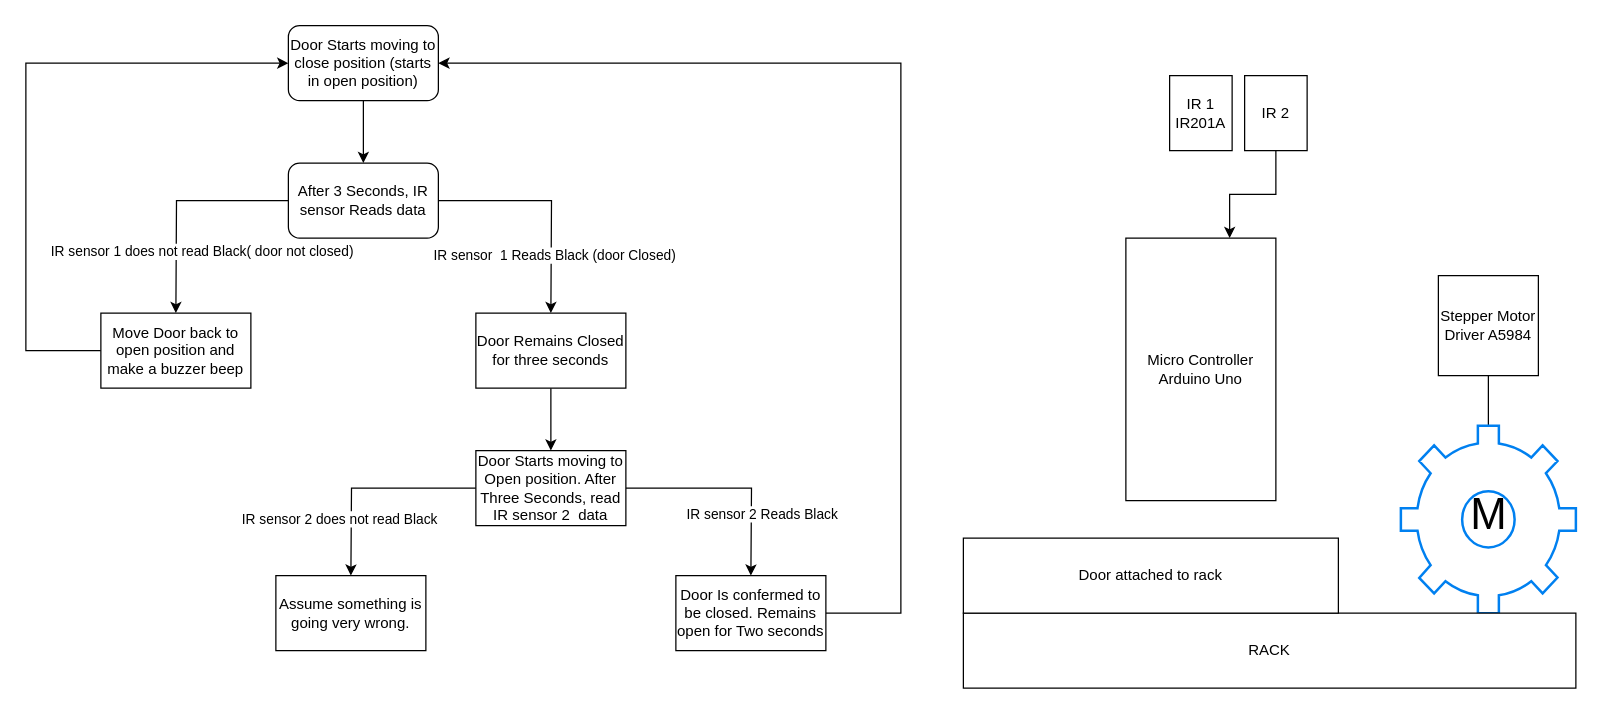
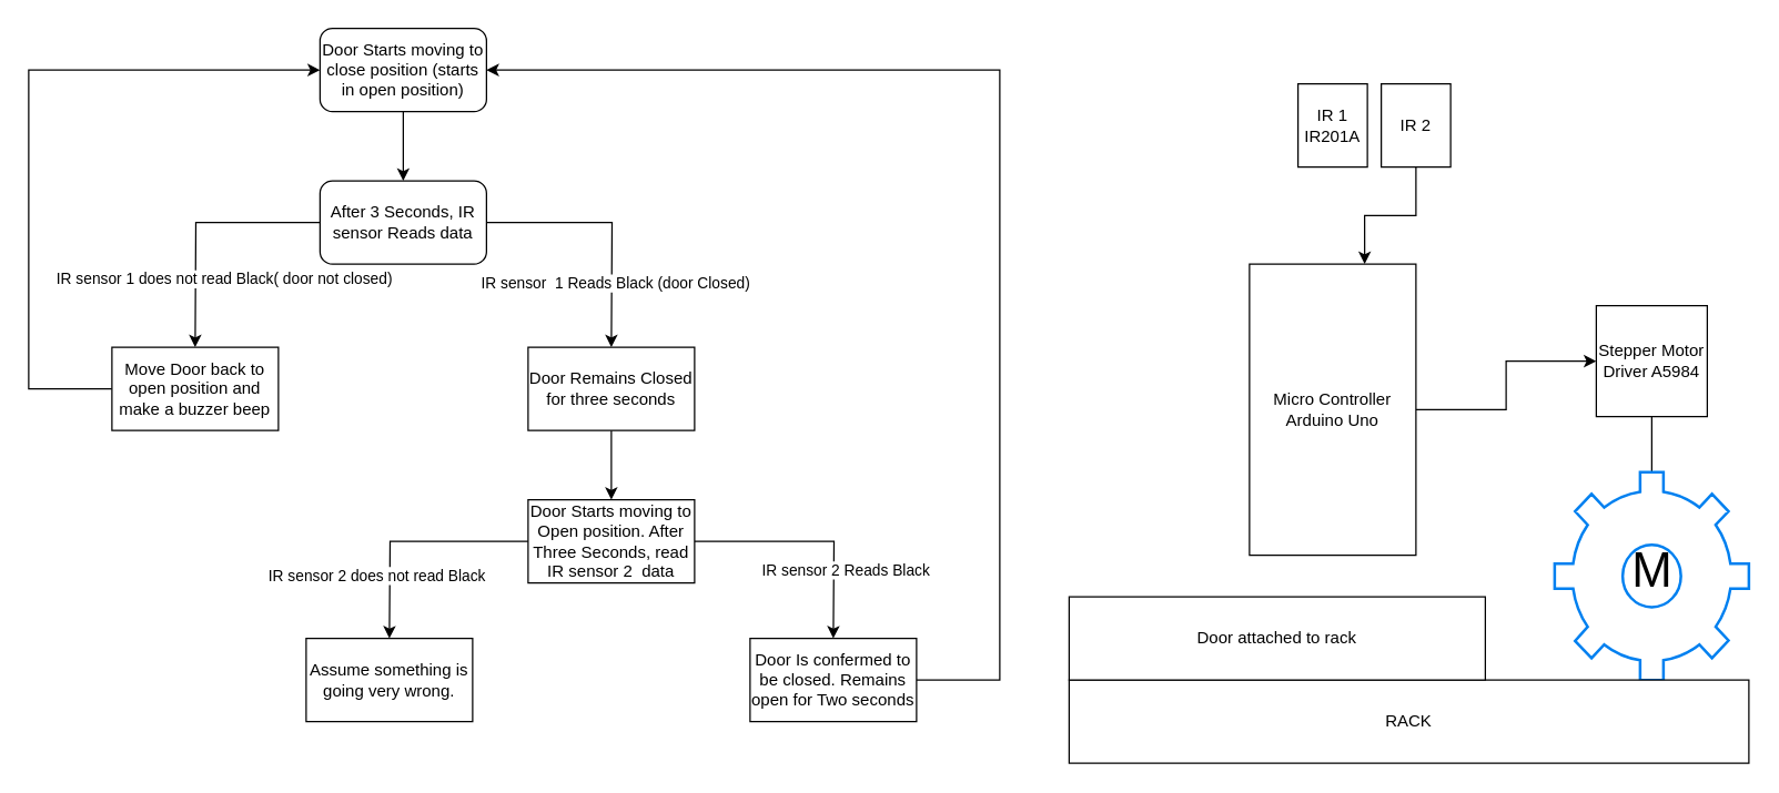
  <mxCell id="0" />
  <mxCell id="1" parent="0" />
+ <mxCell id="2" style="edgeStyle=orthogonalEdgeStyle;rounded=0;orthogonalLoop=1;jettySize=auto;html=1;entryX=0;entryY=0.5;entryDx=0;entryDy=0;" edge="1" parent="1" source="3" target="8"><mxGeometry relative="1" as="geometry" /></mxCell>
  <mxCell id="3" value="Micro Controller Arduino Uno" style="rounded=0;whiteSpace=wrap;html=1;" vertex="1" parent="1"><mxGeometry x="900" y="190" width="120" height="210" as="geometry" /></mxCell>
  <mxCell id="4" value="IR 1 IR201A" style="rounded=0;whiteSpace=wrap;html=1;" vertex="1" parent="1"><mxGeometry x="935" y="60" width="50" height="60" as="geometry" /></mxCell>
  <mxCell id="5" value="IR 2" style="rounded=0;whiteSpace=wrap;html=1;" vertex="1" parent="1"><mxGeometry x="995" y="60" width="50" height="60" as="geometry" /></mxCell>
  <mxCell id="6" style="edgeStyle=orthogonalEdgeStyle;rounded=0;orthogonalLoop=1;jettySize=auto;html=1;entryX=0.692;entryY=0;entryDx=0;entryDy=0;entryPerimeter=0;" edge="1" parent="1" source="5" target="3"><mxGeometry relative="1" as="geometry" /></mxCell>
  <mxCell id="7" style="edgeStyle=orthogonalEdgeStyle;rounded=0;orthogonalLoop=1;jettySize=auto;html=1;" edge="1" parent="1" source="8" target="9"><mxGeometry relative="1" as="geometry" /></mxCell>
  <mxCell id="8" value="Stepper Motor Driver A5984" style="whiteSpace=wrap;html=1;aspect=fixed;" vertex="1" parent="1"><mxGeometry x="1150" y="220" width="80" height="80" as="geometry" /></mxCell>
  <mxCell id="9" value="M" style="verticalLabelPosition=middle;shadow=0;dashed=0;align=center;html=1;verticalAlign=middle;strokeWidth=1;shape=ellipse;aspect=fixed;fontSize=35;" vertex="1" parent="1"><mxGeometry x="1160" y="380" width="60" height="60" as="geometry" /></mxCell>
  <mxCell id="10" value="" style="html=1;verticalLabelPosition=bottom;align=center;labelBackgroundColor=#ffffff;verticalAlign=top;strokeWidth=2;strokeColor=#0080F0;shadow=0;dashed=0;shape=mxgraph.ios7.icons.settings;" vertex="1" parent="1"><mxGeometry x="1120" y="340" width="140" height="150" as="geometry" /></mxCell>
  <mxCell id="11" value="RACK" style="rounded=0;whiteSpace=wrap;html=1;" vertex="1" parent="1"><mxGeometry x="770" y="490" width="490" height="60" as="geometry" /></mxCell>
  <mxCell id="12" value="Door attached to rack" style="rounded=0;whiteSpace=wrap;html=1;" vertex="1" parent="1"><mxGeometry x="770" y="430" width="300" height="60" as="geometry" /></mxCell>
  <mxCell id="13" style="edgeStyle=orthogonalEdgeStyle;rounded=0;orthogonalLoop=1;jettySize=auto;html=1;" edge="1" parent="1" source="14"><mxGeometry relative="1" as="geometry"><mxPoint x="290" y="130" as="targetPoint" /></mxGeometry></mxCell>
  <mxCell id="14" value="Door Starts moving to close position (starts in open position)" style="rounded=1;whiteSpace=wrap;html=1;" vertex="1" parent="1"><mxGeometry x="230" y="20" width="120" height="60" as="geometry" /></mxCell>
  <mxCell id="15" style="edgeStyle=orthogonalEdgeStyle;rounded=0;orthogonalLoop=1;jettySize=auto;html=1;" edge="1" parent="1" source="19"><mxGeometry relative="1" as="geometry"><mxPoint x="140" y="250" as="targetPoint" /></mxGeometry></mxCell>
  <mxCell id="16" value="IR sensor 1 does not read Black( door not closed)" style="edgeLabel;html=1;align=center;verticalAlign=middle;resizable=0;points=[];" vertex="1" connectable="0" parent="15"><mxGeometry x="0.031" y="1" relative="1" as="geometry"><mxPoint x="19" y="37" as="offset" /></mxGeometry></mxCell>
  <mxCell id="17" style="edgeStyle=orthogonalEdgeStyle;rounded=0;orthogonalLoop=1;jettySize=auto;html=1;" edge="1" parent="1" source="19"><mxGeometry relative="1" as="geometry"><mxPoint x="440" y="250" as="targetPoint" /></mxGeometry></mxCell>
  <mxCell id="18" value="IR sensor&amp;nbsp; 1 Reads Black (door Closed)" style="edgeLabel;html=1;align=center;verticalAlign=middle;resizable=0;points=[];" vertex="1" connectable="0" parent="17"><mxGeometry x="0.49" y="2" relative="1" as="geometry"><mxPoint as="offset" /></mxGeometry></mxCell>
  <mxCell id="19" value="After 3 Seconds, IR sensor Reads data" style="rounded=1;whiteSpace=wrap;html=1;" vertex="1" parent="1"><mxGeometry x="230" y="130" width="120" height="60" as="geometry" /></mxCell>
  <mxCell id="20" style="edgeStyle=orthogonalEdgeStyle;rounded=0;orthogonalLoop=1;jettySize=auto;html=1;exitX=0;exitY=0.5;exitDx=0;exitDy=0;entryX=0;entryY=0.5;entryDx=0;entryDy=0;" edge="1" parent="1" source="21" target="14"><mxGeometry relative="1" as="geometry"><Array as="points"><mxPoint x="20" y="280" /><mxPoint x="20" y="50" /></Array></mxGeometry></mxCell>
  <mxCell id="21" value="Move Door back to open position and make a buzzer beep" style="rounded=0;whiteSpace=wrap;html=1;" vertex="1" parent="1"><mxGeometry x="80" y="250" width="120" height="60" as="geometry" /></mxCell>
  <mxCell id="22" style="edgeStyle=orthogonalEdgeStyle;rounded=0;orthogonalLoop=1;jettySize=auto;html=1;entryX=0.5;entryY=0;entryDx=0;entryDy=0;" edge="1" parent="1" source="23" target="27"><mxGeometry relative="1" as="geometry" /></mxCell>
  <mxCell id="23" value="Door Remains Closed for three seconds" style="rounded=0;whiteSpace=wrap;html=1;" vertex="1" parent="1"><mxGeometry x="380" y="250" width="120" height="60" as="geometry" /></mxCell>
  <mxCell id="24" style="edgeStyle=orthogonalEdgeStyle;rounded=0;orthogonalLoop=1;jettySize=auto;html=1;entryX=0.5;entryY=0;entryDx=0;entryDy=0;" edge="1" parent="1" source="27"><mxGeometry relative="1" as="geometry"><mxPoint x="280" y="460" as="targetPoint" /></mxGeometry></mxCell>
  <mxCell id="25" style="edgeStyle=orthogonalEdgeStyle;rounded=0;orthogonalLoop=1;jettySize=auto;html=1;" edge="1" parent="1" source="27"><mxGeometry relative="1" as="geometry"><mxPoint x="600" y="460" as="targetPoint" /></mxGeometry></mxCell>
  <mxCell id="26" value="IR sensor 2 does not read Black" style="edgeLabel;html=1;align=center;verticalAlign=middle;resizable=0;points=[];" vertex="1" connectable="0" parent="25"><mxGeometry x="0.589" y="2" relative="1" as="geometry"><mxPoint x="-332" y="-10" as="offset" /></mxGeometry></mxCell>
  <mxCell id="27" value="Door Starts moving to Open position. After Three Seconds, read IR sensor 2&amp;nbsp; data" style="rounded=0;whiteSpace=wrap;html=1;" vertex="1" parent="1"><mxGeometry x="380" y="360" width="120" height="60" as="geometry" /></mxCell>
  <mxCell id="28" value="Assume something is going very wrong." style="rounded=0;whiteSpace=wrap;html=1;" vertex="1" parent="1"><mxGeometry x="220" y="460" width="120" height="60" as="geometry" /></mxCell>
  <mxCell id="29" value="IR sensor 2 Reads Black" style="edgeLabel;html=1;align=center;verticalAlign=middle;resizable=0;points=[];" vertex="1" connectable="0" parent="1"><mxGeometry x="760" y="460" as="geometry"><mxPoint x="-152" y="-50" as="offset" /></mxGeometry></mxCell>
  <mxCell id="30" style="edgeStyle=orthogonalEdgeStyle;rounded=0;orthogonalLoop=1;jettySize=auto;html=1;entryX=1;entryY=0.5;entryDx=0;entryDy=0;" edge="1" parent="1" source="31" target="14"><mxGeometry relative="1" as="geometry"><Array as="points"><mxPoint x="720" y="490" /><mxPoint x="720" y="50" /></Array></mxGeometry></mxCell>
  <mxCell id="31" value="Door Is confermed to be closed. Remains open for Two seconds" style="rounded=0;whiteSpace=wrap;html=1;" vertex="1" parent="1"><mxGeometry x="540" y="460" width="120" height="60" as="geometry" /></mxCell>
